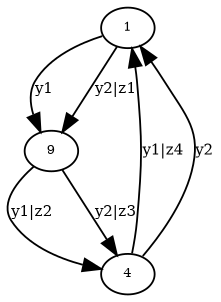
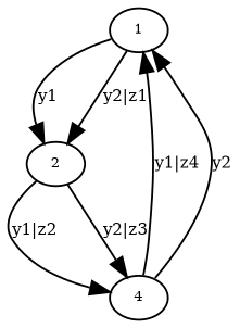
  digraph {
    node [fontsize=7]
    edge [fontsize=8]
    n1 [height=.01 label=1 width=.01]
-   n2 [height=.01 label=9 width=.01]
+   n2 [height=.01 label=2 width=.01]
    n3 [height=.01 label=4 width=.01]
    n1 -> n2 [label=y1]
    n1 -> n2 [label="y2|z1"]
    n2 -> n3 [label="y1|z2"]
    n2 -> n3 [label="y2|z3"]
    n3 -> n1 [label="y1|z4"]
    n3 -> n1 [label=y2]
  }
